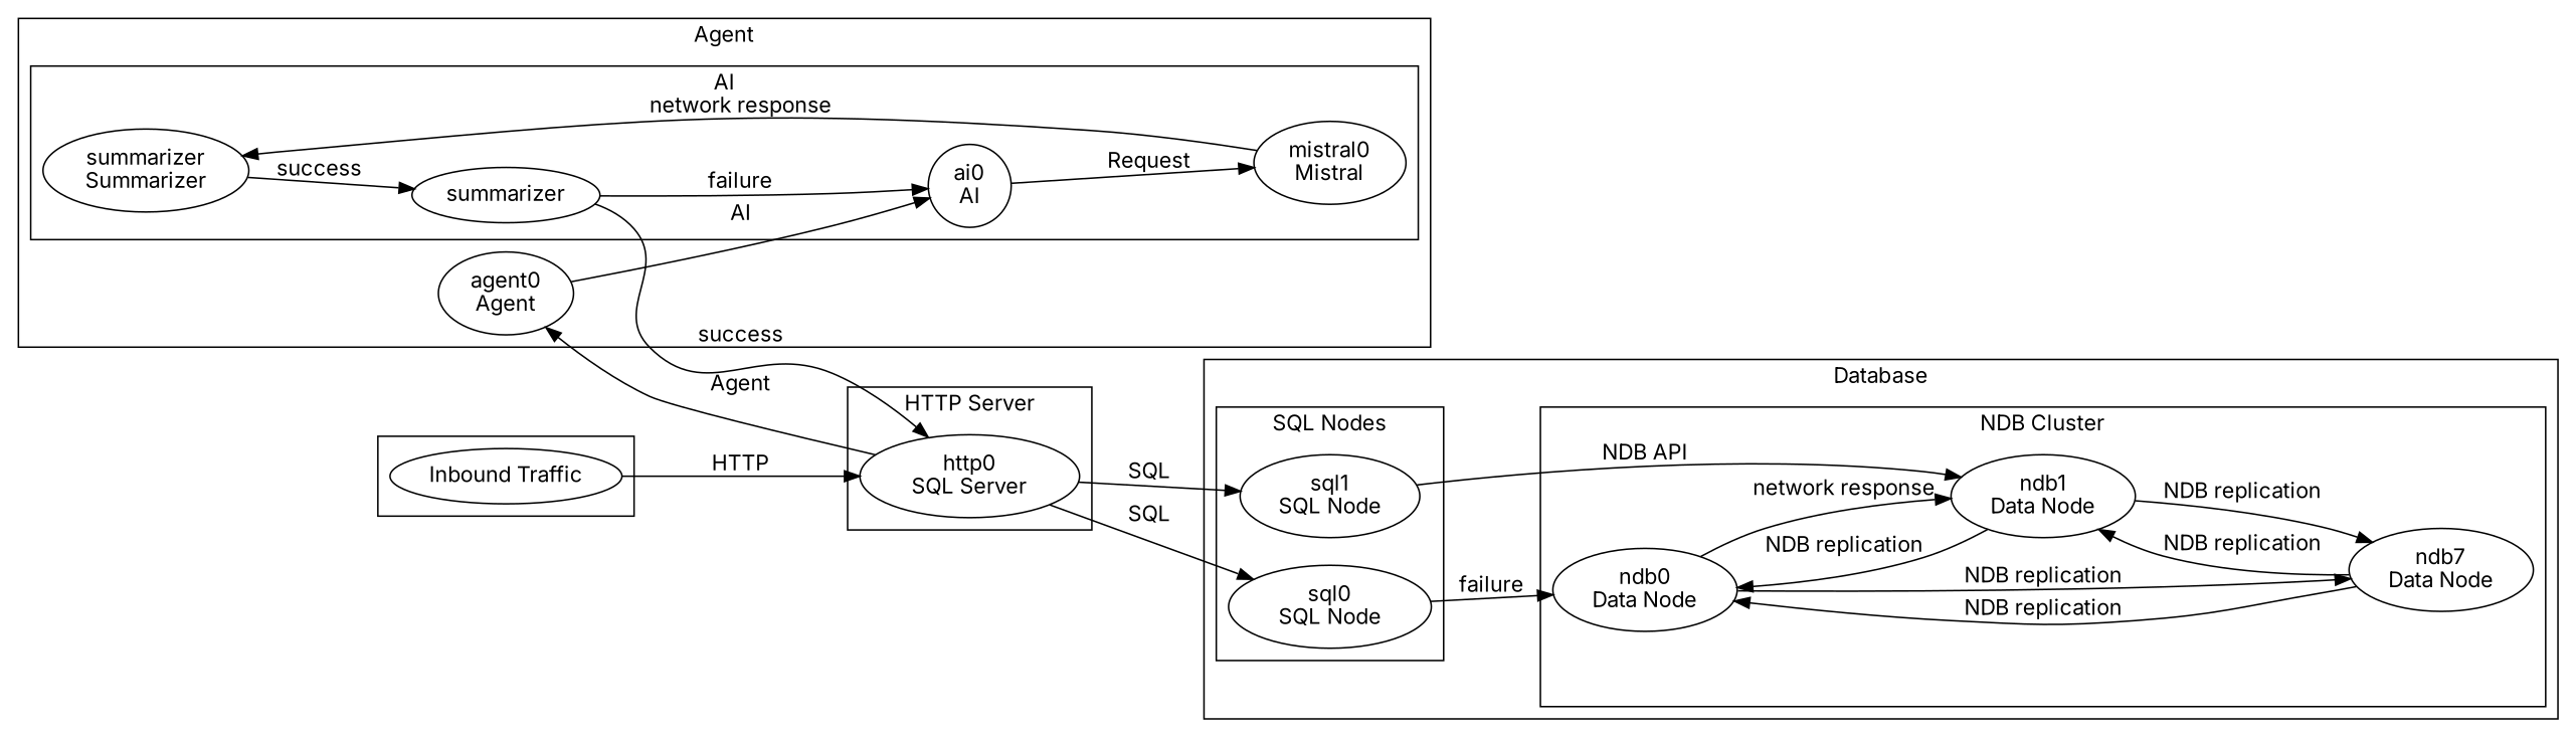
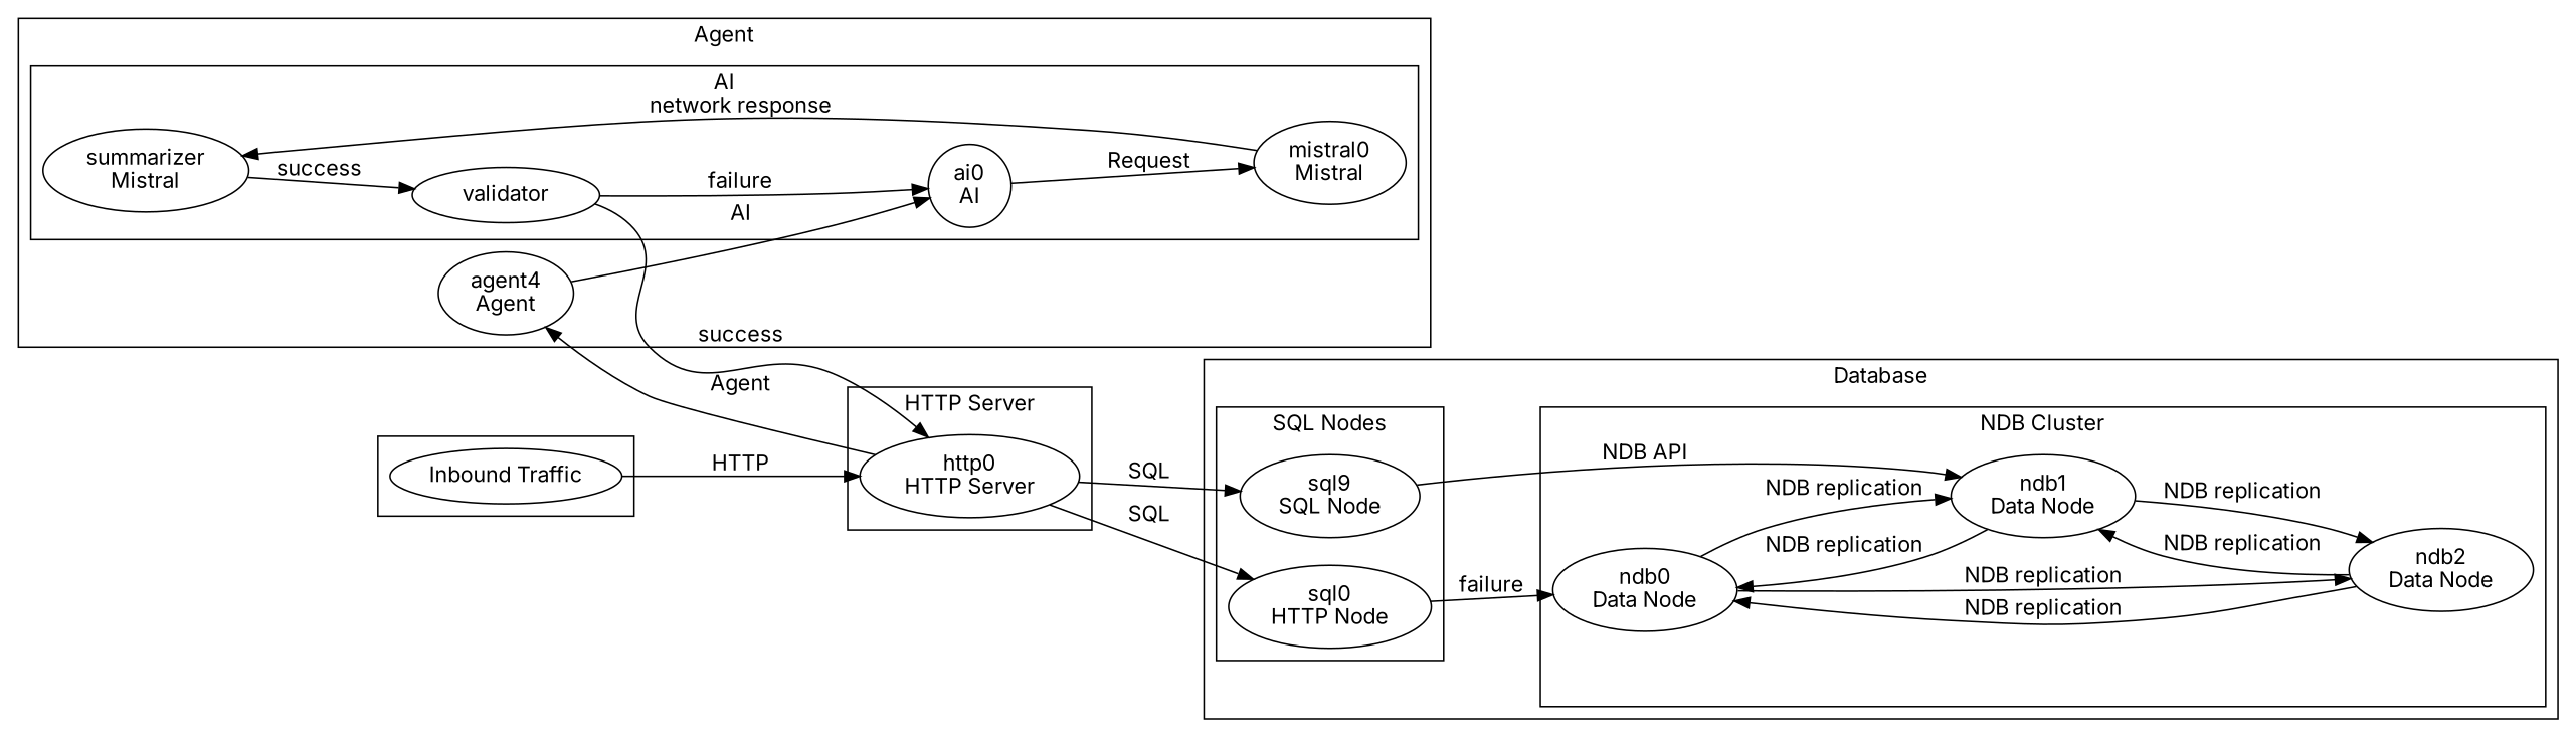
  digraph {
    fontname=Inter
    rankdir=LR
    node [fontname=Inter]
    edge [fontname=Inter]
-   n1 [label="http0\nSQL Server"]
+   n1 [label="http0\nHTTP Server"]
    "Inbound Traffic"
    n3 [label="ndb0\nData Node"]
    n4 [label="ndb1\nData Node"]
-   n5 [label="ndb7\nData Node"]
-   n6 [label="sql0\nSQL Node"]
-   n7 [label="sql1\nSQL Node"]
-   n8 [label="summarizer\nSummarizer"]
+   n5 [label="ndb2\nData Node"]
+   n6 [label="sql0\nHTTP Node"]
+   n7 [label="sql9\nSQL Node"]
+   n8 [label="summarizer\nMistral"]
    n9 [label="mistral0\nMistral"]
    n10 [label="ai0\nAI"]
-   validator [label=summarizer]
-   n12 [label="agent0\nAgent"]
+   validator
+   n12 [label="agent4\nAgent"]
    subgraph cluster_1 {
      label="HTTP Server"
      n1
    }
    subgraph cluster_2 {
      "Inbound Traffic"
    }
    subgraph cluster_3 {
      label=Database
      subgraph cluster_4 {
        label="NDB Cluster"
        n3
        n4
        n5
      }
      subgraph cluster_5 {
        label="SQL Nodes"
        n6
        n7
      }
    }
    subgraph cluster_6 {
      label=Agent
      n12
      subgraph cluster_7 {
        label=AI
        n8
        n9
        n10
        validator
      }
    }
    n1 -> n6 [label=SQL]
    n1 -> n7 [label=SQL]
    n1 -> n12 [label=Agent]
    "Inbound Traffic" -> n1 [label=HTTP]
-   n3 -> n4 [label="network response"]
+   n3 -> n4 [label="NDB replication"]
    n3 -> n5 [label="NDB replication"]
    n4 -> n3 [label="NDB replication"]
    n4 -> n5 [label="NDB replication"]
    n5 -> n3 [label="NDB replication"]
    n5 -> n4 [label="NDB replication"]
    n6 -> n3 [label=failure]
    n7 -> n4 [label="NDB API"]
    n8 -> validator [label=success]
    n9 -> n8 [label="network response"]
    n10 -> n9 [label=Request]
    validator -> n1 [label=success]
    validator -> n10 [label=failure]
    n12 -> n10 [label=AI]
  }
